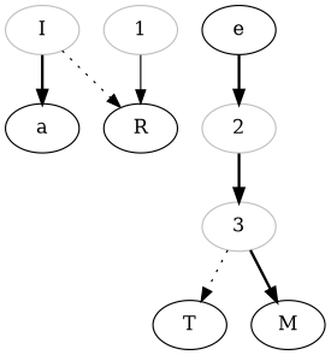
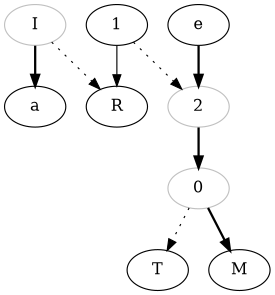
  digraph {
    edge [style=bold]
    I [color=grey]
    a
    R
-   1 [color=grey]
+   1 [color=black]
    2 [color=grey]
-   3 [color=grey]
+   3 [color=grey label=0]
    T
    M
    e
    I -> a
    I -> R [style=dotted]
    1 -> R [style=solid]
+   1 -> 2 [style=dotted]
    2 -> 3
    3 -> T [style=dotted]
    3 -> M
    e -> 2
  }
